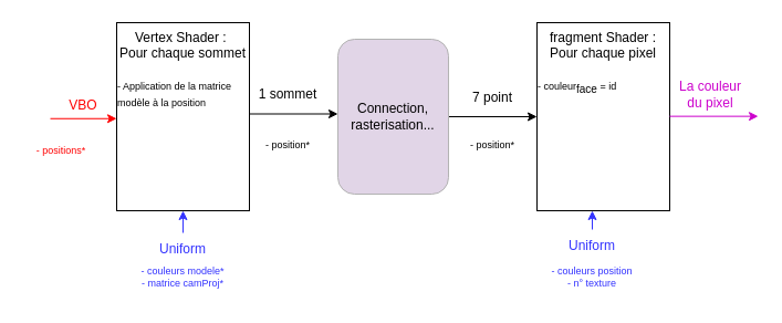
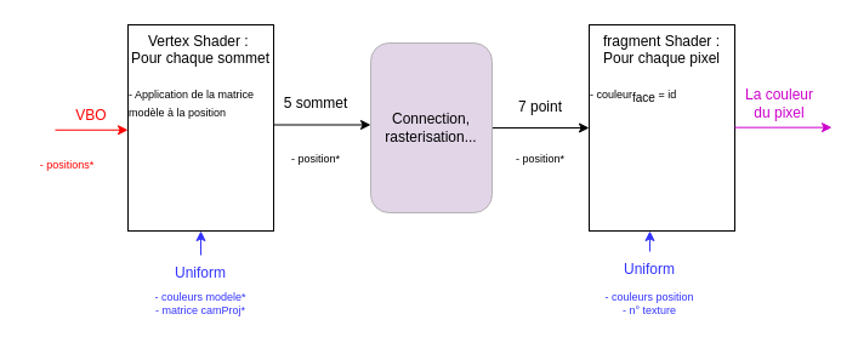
  <mxCell id="0" />
  <mxCell id="1" parent="0" />
  <mxCell id="2" value="Vertex Shader :&amp;nbsp;&lt;br&gt;Pour chaque sommet&lt;br&gt;&lt;br&gt;&lt;div style=&quot;text-align: left;&quot;&gt;&lt;span style=&quot;background-color: initial;&quot;&gt;&lt;font style=&quot;font-size: 9px;&quot;&gt;- Application de la matrice modèle à la position&lt;/font&gt;&lt;/span&gt;&lt;/div&gt;" style="rounded=0;whiteSpace=wrap;html=1;verticalAlign=top;" parent="1" vertex="1"><mxGeometry x="105" y="20" width="120" height="170" as="geometry" /></mxCell>
  <mxCell id="3" value="" style="endArrow=classic;html=1;rounded=0;fontColor=#FF0000;strokeColor=#FF0000;" parent="1" edge="1"><mxGeometry width="50" height="50" relative="1" as="geometry"><mxPoint x="45" y="106.76" as="sourcePoint" /><mxPoint x="105" y="106.76" as="targetPoint" /></mxGeometry></mxCell>
  <mxCell id="4" value="VBO" style="text;html=1;strokeColor=none;fillColor=none;align=center;verticalAlign=middle;whiteSpace=wrap;rounded=0;fontColor=#FF0000;" parent="1" vertex="1"><mxGeometry x="45" y="80" width="60" height="30" as="geometry" /></mxCell>
  <mxCell id="5" value="Uniform" style="text;html=1;strokeColor=none;fillColor=none;align=center;verticalAlign=middle;whiteSpace=wrap;rounded=0;fontColor=#3333FF;" parent="1" vertex="1"><mxGeometry x="135" y="210" width="60" height="30" as="geometry" /></mxCell>
  <mxCell id="6" value="" style="endArrow=classic;html=1;rounded=0;fontColor=#FF0000;strokeColor=#3333FF;" parent="1" edge="1"><mxGeometry width="50" height="50" relative="1" as="geometry"><mxPoint x="165" y="210" as="sourcePoint" /><mxPoint x="165" y="190" as="targetPoint" /></mxGeometry></mxCell>
  <mxCell id="7" value="" style="endArrow=classic;html=1;rounded=0;" parent="1" edge="1"><mxGeometry width="50" height="50" relative="1" as="geometry"><mxPoint x="225" y="102.5" as="sourcePoint" /><mxPoint x="305" y="102.5" as="targetPoint" /></mxGeometry></mxCell>
  <mxCell id="8" value="fragment Shader :&lt;br&gt;Pour chaque pixel&lt;br&gt;&lt;br&gt;&lt;div style=&quot;text-align: left;&quot;&gt;&lt;span style=&quot;font-size: 9px; background-color: initial;&quot;&gt;- couleur&lt;/span&gt;&lt;sub style=&quot;background-color: initial;&quot;&gt;face&lt;/sub&gt;&lt;span style=&quot;font-size: 9px; background-color: initial;&quot;&gt; = id&amp;nbsp; &amp;nbsp; &amp;nbsp; &amp;nbsp; &amp;nbsp; &amp;nbsp; &amp;nbsp; &amp;nbsp; &amp;nbsp; &amp;nbsp;&lt;/span&gt;&lt;/div&gt;" style="rounded=0;whiteSpace=wrap;html=1;verticalAlign=top;" parent="1" vertex="1"><mxGeometry x="485" y="20" width="120" height="170" as="geometry" /></mxCell>
  <mxCell id="9" value="" style="endArrow=classic;html=1;rounded=0;exitX=1;exitY=0.5;exitDx=0;exitDy=0;" parent="1" source="13" target="8" edge="1"><mxGeometry width="50" height="50" relative="1" as="geometry"><mxPoint x="775" y="104.76" as="sourcePoint" /><mxPoint x="855" y="104.76" as="targetPoint" /></mxGeometry></mxCell>
  <mxCell id="10" value="7 point" style="text;html=1;strokeColor=none;fillColor=none;align=center;verticalAlign=middle;whiteSpace=wrap;rounded=0;" parent="1" vertex="1"><mxGeometry x="415" y="72.5" width="60" height="30" as="geometry" /></mxCell>
  <mxCell id="11" value="" style="endArrow=classic;html=1;rounded=0;strokeColor=#CC00CC;" parent="1" edge="1"><mxGeometry width="50" height="50" relative="1" as="geometry"><mxPoint x="605" y="104.65" as="sourcePoint" /><mxPoint x="685" y="104.65" as="targetPoint" /></mxGeometry></mxCell>
  <mxCell id="12" value="&lt;font color=&quot;#cc00cc&quot;&gt;La couleur du pixel&lt;/font&gt;" style="text;html=1;strokeColor=none;fillColor=none;align=center;verticalAlign=middle;whiteSpace=wrap;rounded=0;" parent="1" vertex="1"><mxGeometry x="611.5" y="70" width="60" height="30" as="geometry" /></mxCell>
  <mxCell id="13" value="Connection, rasterisation..." style="rounded=1;whiteSpace=wrap;html=1;strokeColor=#B3B3B3;fillColor=#e1d5e7;" parent="1" vertex="1"><mxGeometry x="305" y="35" width="100" height="140" as="geometry" /></mxCell>
  <mxCell id="14" value="" style="endArrow=classic;html=1;rounded=0;fontColor=#FF0000;strokeColor=#3333FF;exitX=0.5;exitY=0;exitDx=0;exitDy=0;" parent="1" source="15" edge="1"><mxGeometry width="50" height="50" relative="1" as="geometry"><mxPoint x="535" y="220" as="sourcePoint" /><mxPoint x="535" y="190" as="targetPoint" /></mxGeometry></mxCell>
  <mxCell id="15" value="Uniform" style="text;html=1;strokeColor=none;fillColor=none;align=center;verticalAlign=middle;whiteSpace=wrap;rounded=0;fontColor=#3333FF;" parent="1" vertex="1"><mxGeometry x="505" y="207" width="60" height="30" as="geometry" /></mxCell>
- <mxCell id="16" value="1 sommet" style="text;html=1;strokeColor=none;fillColor=none;align=center;verticalAlign=middle;whiteSpace=wrap;rounded=0;" parent="1" vertex="1"><mxGeometry x="225" y="70" width="70" height="30" as="geometry" /></mxCell>
+ <mxCell id="16" value="5 sommet" style="text;html=1;strokeColor=none;fillColor=none;align=center;verticalAlign=middle;whiteSpace=wrap;rounded=0;" parent="1" vertex="1"><mxGeometry x="225" y="70" width="70" height="30" as="geometry" /></mxCell>
  <mxCell id="17" value="- positions*" style="text;align=center;verticalAlign=middle;resizable=0;points=[];autosize=1;strokeColor=none;fillColor=none;fontSize=9;fontColor=#FF0000;" parent="1" vertex="1"><mxGeometry x="20" y="125" width="70" height="20" as="geometry" /></mxCell>
  <mxCell id="18" value="- couleurs modele*&#10;- matrice camProj*" style="text;align=center;verticalAlign=middle;resizable=0;points=[];autosize=1;strokeColor=none;fillColor=none;fontSize=9;fontColor=#3333FF;fontStyle=0" parent="1" vertex="1"><mxGeometry x="115" y="230" width="100" height="40" as="geometry" /></mxCell>
  <mxCell id="19" value="- position*" style="text;align=center;verticalAlign=middle;resizable=0;points=[];autosize=1;strokeColor=none;fillColor=none;fontSize=9;fontColor=#000000;" parent="1" vertex="1"><mxGeometry x="230" y="120" width="60" height="20" as="geometry" /></mxCell>
  <mxCell id="20" value="- couleurs position&#10;- n° texture" style="text;align=center;verticalAlign=middle;resizable=0;points=[];autosize=1;strokeColor=none;fillColor=none;fontSize=9;fontColor=#3333FF;" parent="1" vertex="1"><mxGeometry x="495" y="230" width="80" height="40" as="geometry" /></mxCell>
  <mxCell id="21" value="- position*" style="text;align=center;verticalAlign=middle;resizable=0;points=[];autosize=1;strokeColor=none;fillColor=none;fontSize=9;fontColor=#000000;" parent="1" vertex="1"><mxGeometry x="415" y="120" width="60" height="20" as="geometry" /></mxCell>
